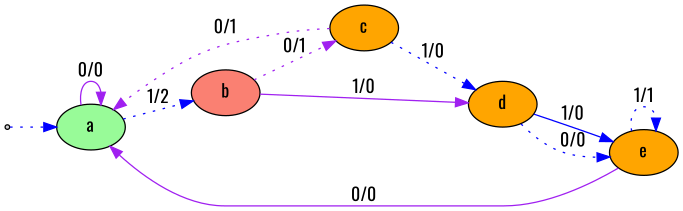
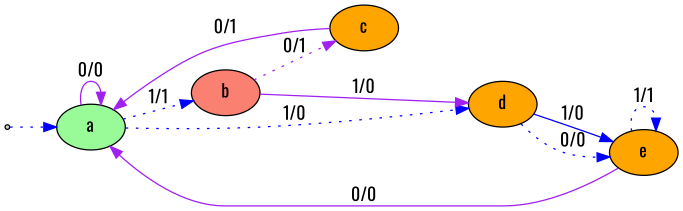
  digraph {
    fontname=Oswald
    rankdir=LR
    node [fillcolor=orange fontname=Oswald style=filled]
    edge [color=blue fontname=Oswald style=dotted]
    INIT [fillcolor=lightgrey shape=point]
    n2 [fillcolor=palegreen label=a]
    n3 [fillcolor=salmon label=b]
    n4 [label=c]
    n5 [label=d]
    n6 [label=e]
    INIT -> n2
    n2 -> n2 [color=purple label="0/0" style=solid]
-   n2 -> n3 [label="1/2"]
+   n2 -> n3 [label="1/1"]
    n3 -> n4 [color=purple label="0/1"]
    n3 -> n5 [color=purple label="1/0" style=solid]
-   n4 -> n2 [color=purple label="0/1"]
-   n4 -> n5 [label="1/0"]
+   n4 -> n2 [color=purple label="0/1" style=solid]
+   n2 -> n5 [label="1/0"]
    n5 -> n6 [label="0/0"]
    n5 -> n6 [label="1/0" style=solid]
    n6 -> n2 [color=purple label="0/0" style=solid]
    n6 -> n6 [label="1/1"]
  }
